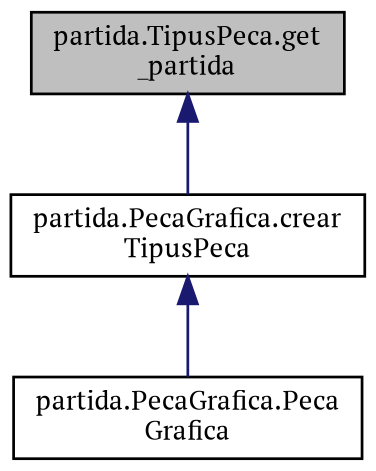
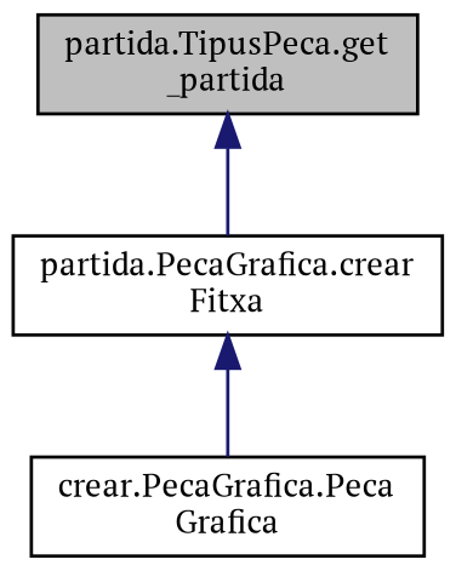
  digraph {
    fontname="PT Serif"
    rankdir=TB
    node [color=black fillcolor=white fontname="PT Serif" fontsize=10 shape=record style=filled]
    edge [color=midnightblue dir=back fontname="PT Serif" fontsize=10 labelfontname=Helvetica labelfontsize=10 style=solid]
    n1 [fillcolor=grey75 fontcolor=black height=0.2 label="partida.TipusPeca.get\l_partida" width=0.4]
-   n2 [height=0.2 label="partida.PecaGrafica.crear\lTipusPeca" width=0.4]
-   n3 [height=0.2 label="partida.PecaGrafica.Peca\lGrafica" width=0.4]
+   n2 [height=0.2 label="partida.PecaGrafica.crear\lFitxa" width=0.4]
+   n3 [height=0.2 label="crear.PecaGrafica.Peca\lGrafica" width=0.4]
    n1 -> n2
    n2 -> n3
  }
